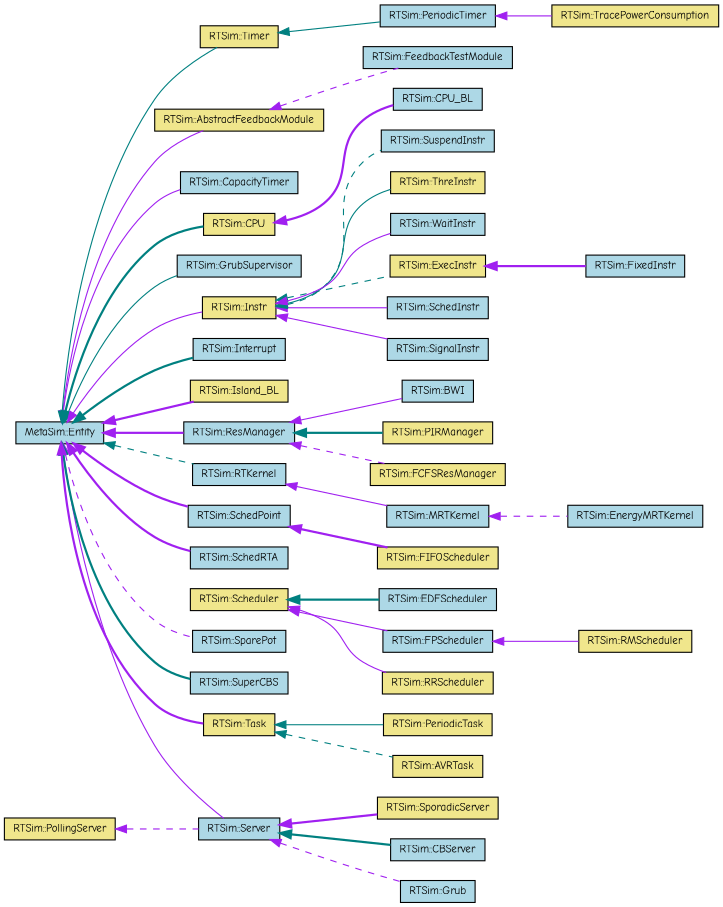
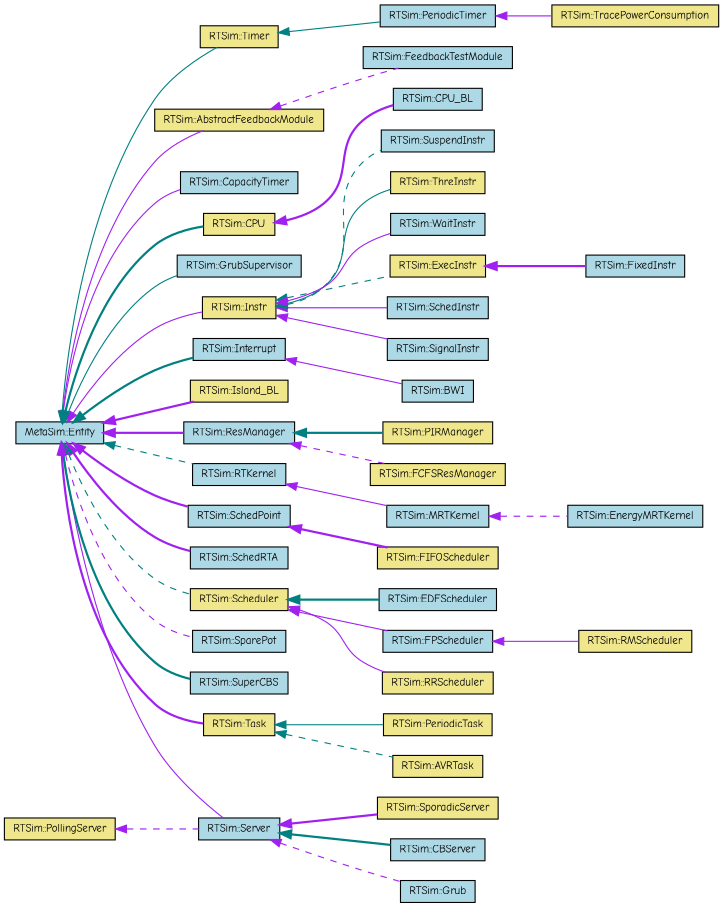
  digraph {
    fontname="Comic Neue"
    rankdir=LR
    node [color=black fillcolor=lightblue fontname="Comic Neue" fontsize=10 shape=record style=filled]
    edge [color=purple dir=back fontname="Comic Neue" fontsize=10 labelfontname=Helvetica labelfontsize=10 style=solid]
    n1 [fontcolor=black height=0.2 label="MetaSim::Entity" width=0.4]
    n2 [fillcolor=khaki height=0.2 label="RTSim::AbstractFeedbackModule" width=0.4]
    n3 [height=0.2 label="RTSim::CapacityTimer" width=0.4]
    n4 [fillcolor=khaki height=0.2 label="RTSim::CPU" width=0.4]
    n5 [height=0.2 label="RTSim::GrubSupervisor" width=0.4]
    n6 [fillcolor=khaki height=0.2 label="RTSim::Instr" width=0.4]
    n7 [height=0.2 label="RTSim::Interrupt" width=0.4]
    n8 [fillcolor=khaki height=0.2 label="RTSim::Island_BL" width=0.4]
    n9 [height=0.2 label="RTSim::ResManager" width=0.4]
    n10 [height=0.2 label="RTSim::RTKernel" width=0.4]
    n11 [height=0.2 label="RTSim::SchedPoint" width=0.4]
    n12 [height=0.2 label="RTSim::SchedRTA" width=0.4]
    n13 [fillcolor=khaki height=0.2 label="RTSim::Scheduler" width=0.4]
    n14 [height=0.2 label="RTSim::Server" width=0.4]
    n15 [height=0.2 label="RTSim::SparePot" width=0.4]
    n16 [height=0.2 label="RTSim::SuperCBS" width=0.4]
    n17 [fillcolor=khaki height=0.2 label="RTSim::Task" width=0.4]
    n18 [fillcolor=khaki height=0.2 label="RTSim::Timer" width=0.4]
    n19 [height=0.2 label="RTSim::FeedbackTestModule" width=0.4]
    n20 [height=0.2 label="RTSim::CPU_BL" width=0.4]
    n21 [fillcolor=khaki height=0.2 label="RTSim::ExecInstr" width=0.4]
    n22 [height=0.2 label="RTSim::SchedInstr" width=0.4]
    n23 [height=0.2 label="RTSim::SignalInstr" width=0.4]
    n24 [height=0.2 label="RTSim::SuspendInstr" width=0.4]
    n25 [fillcolor=khaki height=0.2 label="RTSim::ThreInstr" width=0.4]
    n26 [height=0.2 label="RTSim::WaitInstr" width=0.4]
    n27 [height=0.2 label="RTSim::BWI" width=0.4]
    n28 [fillcolor=khaki height=0.2 label="RTSim::FCFSResManager" width=0.4]
    n29 [fillcolor=khaki height=0.2 label="RTSim::PIRManager" width=0.4]
    n30 [height=0.2 label="RTSim::MRTKernel" width=0.4]
    n31 [fillcolor=khaki height=0.2 label="RTSim::FIFOScheduler" width=0.4]
    n32 [height=0.2 label="RTSim::EDFScheduler" width=0.4]
    n33 [height=0.2 label="RTSim::FPScheduler" width=0.4]
    n34 [fillcolor=khaki height=0.2 label="RTSim::RRScheduler" width=0.4]
    n35 [height=0.2 label="RTSim::CBServer" width=0.4]
    n36 [height=0.2 label="RTSim::Grub" width=0.4]
    n37 [fillcolor=khaki height=0.2 label="RTSim::SporadicServer" width=0.4]
    n38 [fillcolor=khaki height=0.2 label="RTSim::AVRTask" width=0.4]
    n39 [fillcolor=khaki height=0.2 label="RTSim::PeriodicTask" width=0.4]
    n40 [height=0.2 label="RTSim::PeriodicTimer" width=0.4]
    n41 [height=0.2 label="RTSim::FixedInstr" width=0.4]
    n42 [height=0.2 label="RTSim::EnergyMRTKernel" width=0.4]
    n43 [fillcolor=khaki height=0.2 label="RTSim::RMScheduler" width=0.4]
    n44 [fillcolor=khaki height=0.2 label="RTSim::PollingServer" width=0.4]
    n45 [fillcolor=khaki height=0.2 label="RTSim::TracePowerConsumption" width=0.4]
    n1 -> n2
    n1 -> n3
    n1 -> n4 [color=teal style=bold]
    n1 -> n5 [color=teal]
    n1 -> n6
    n1 -> n7 [color=teal style=bold]
    n1 -> n8 [style=bold]
    n1 -> n9 [style=bold]
    n1 -> n10 [color=teal style=dashed]
    n1 -> n11 [style=bold]
    n1 -> n12 [style=bold]
+   n1 -> n13 [color=teal style=dashed]
    n1 -> n14
    n1 -> n15 [style=dashed]
    n1 -> n16 [color=teal style=bold]
    n1 -> n17 [style=bold]
    n1 -> n18 [color=teal]
    n2 -> n19 [style=dashed]
    n4 -> n20 [style=bold]
    n6 -> n21 [color=teal style=dashed]
    n6 -> n22
    n6 -> n23
    n6 -> n24 [color=teal style=dashed]
    n6 -> n25 [color=teal]
    n6 -> n26
-   n9 -> n27
+   n7 -> n27
    n9 -> n28 [style=dashed]
    n9 -> n29 [color=teal style=bold]
    n10 -> n30
    n11 -> n31 [style=bold]
    n13 -> n32 [color=teal style=bold]
    n13 -> n33
    n13 -> n34
    n14 -> n35 [color=teal style=bold]
    n14 -> n36 [style=dashed]
    n14 -> n37 [style=bold]
    n17 -> n38 [color=teal style=dashed]
    n17 -> n39 [color=teal]
    n18 -> n40 [color=teal]
    n21 -> n41 [style=bold]
    n30 -> n42 [style=dashed]
    n33 -> n43
    n40 -> n45
    n44 -> n14 [style=dashed]
  }
